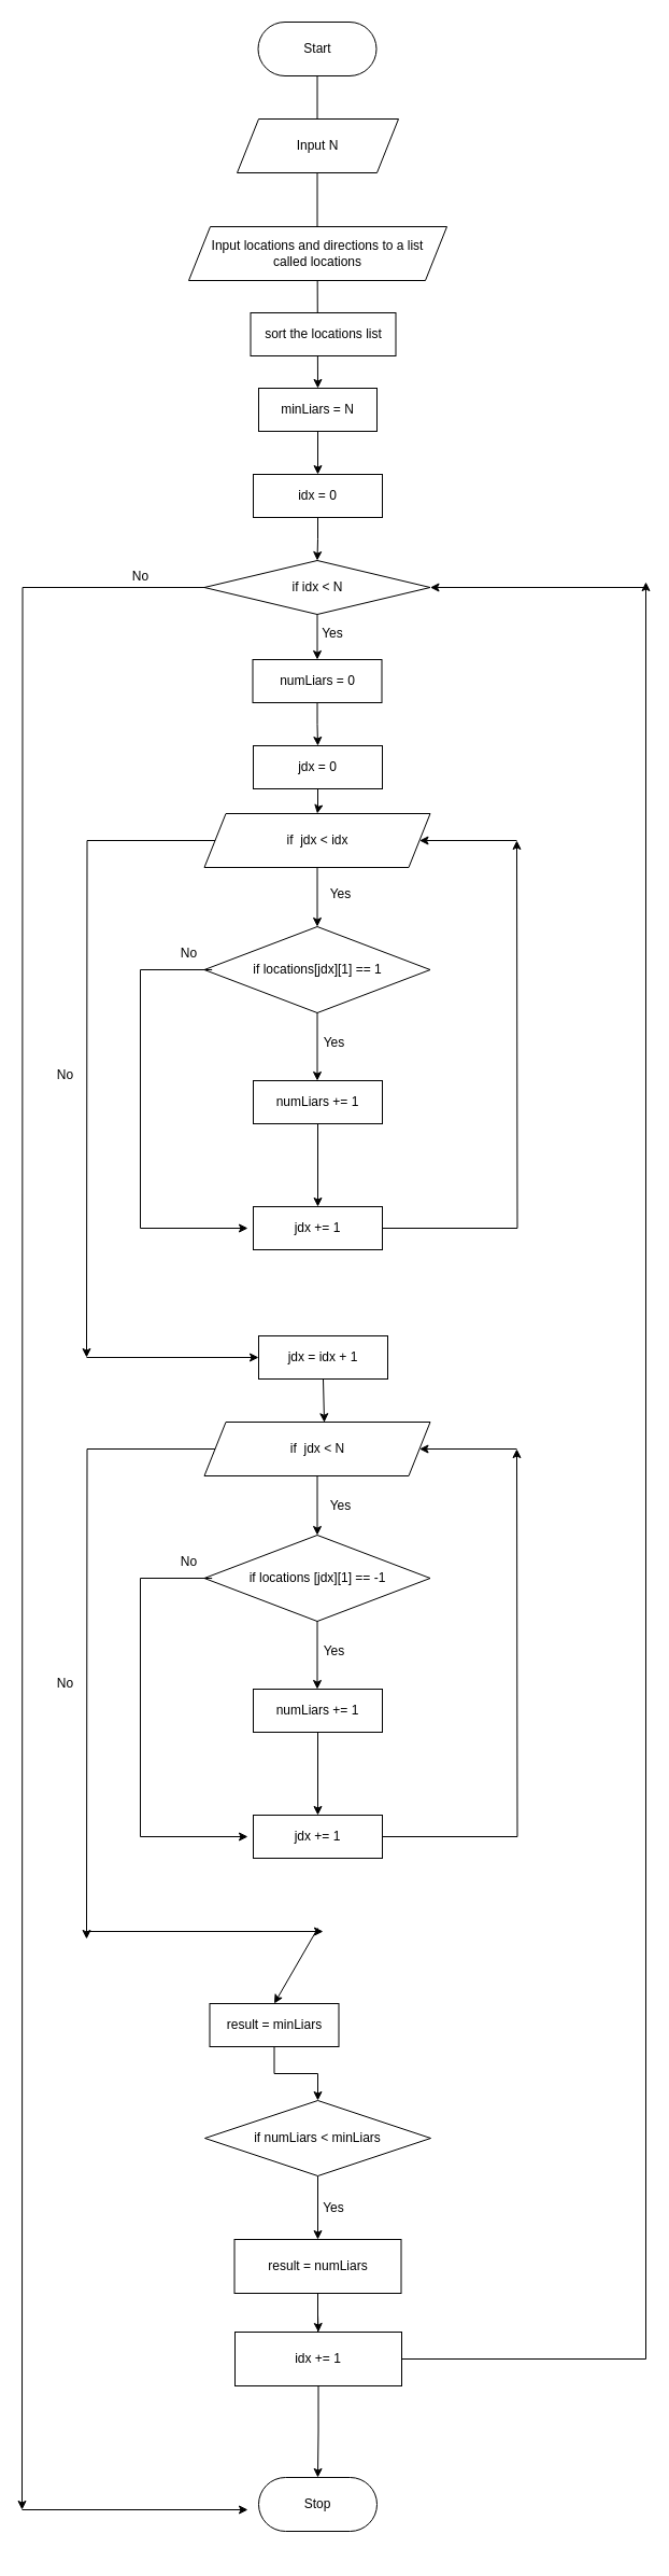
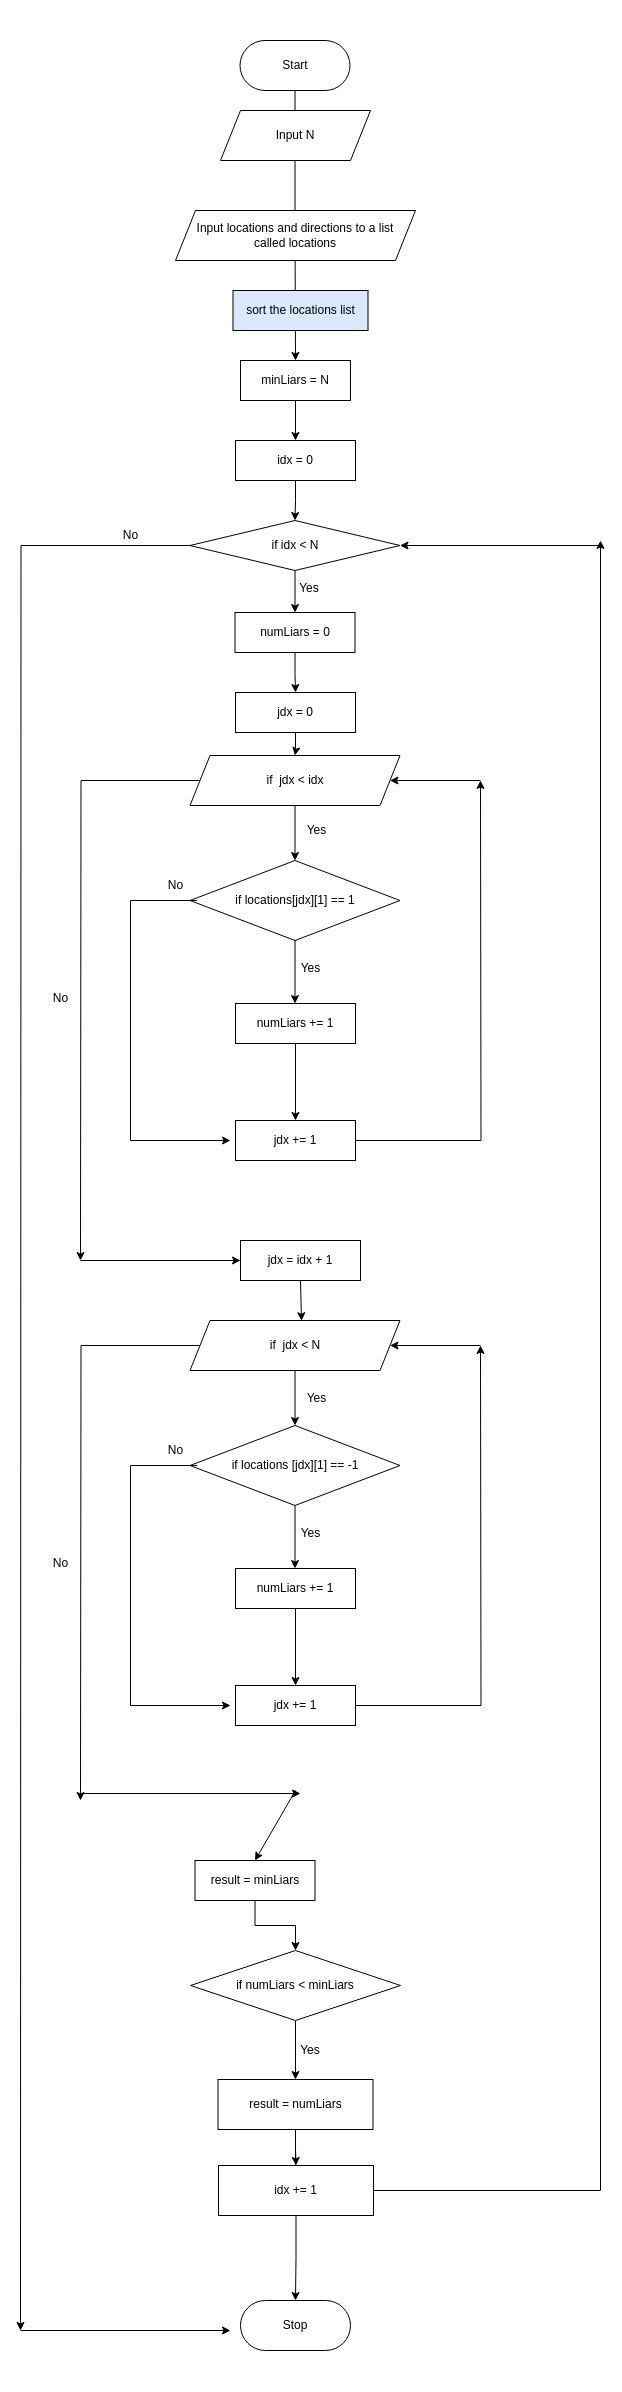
  <mxCell id="0" />
  <mxCell id="1" parent="0" />
  <mxCell id="2" value="" style="edgeStyle=orthogonalEdgeStyle;rounded=0;orthogonalLoop=1;jettySize=auto;html=1;" parent="1" source="3" target="5" edge="1"><mxGeometry relative="1" as="geometry" /></mxCell>
- <mxCell id="3" value="Start" style="rounded=1;whiteSpace=wrap;html=1;arcSize=50;" parent="1" vertex="1"><mxGeometry x="239.5" y="20" width="110" height="50" as="geometry" /></mxCell>
+ <mxCell id="3" value="Start" style="rounded=1;whiteSpace=wrap;html=1;arcSize=50;" parent="1" vertex="1"><mxGeometry x="239.5" y="40" width="110" height="50" as="geometry" /></mxCell>
  <mxCell id="4" value="" style="edgeStyle=orthogonalEdgeStyle;rounded=0;orthogonalLoop=1;jettySize=auto;html=1;" parent="1" source="5" target="7" edge="1"><mxGeometry relative="1" as="geometry" /></mxCell>
  <mxCell id="5" value="minLiars = N" style="rounded=1;whiteSpace=wrap;html=1;arcSize=0;" parent="1" vertex="1"><mxGeometry x="240" y="360" width="110" height="40" as="geometry" /></mxCell>
  <mxCell id="6" value="" style="edgeStyle=orthogonalEdgeStyle;rounded=0;orthogonalLoop=1;jettySize=auto;html=1;entryX=0.5;entryY=0;entryDx=0;entryDy=0;" edge="1" parent="1" source="7" target="68"><mxGeometry relative="1" as="geometry" /></mxCell>
  <mxCell id="7" value="idx = 0" style="whiteSpace=wrap;html=1;rounded=1;arcSize=0;" parent="1" vertex="1"><mxGeometry x="235" y="440" width="120" height="40" as="geometry" /></mxCell>
  <mxCell id="8" value="Input locations and directions to a list&lt;br&gt;called locations" style="shape=parallelogram;perimeter=parallelogramPerimeter;whiteSpace=wrap;html=1;fixedSize=1;" parent="1" vertex="1"><mxGeometry x="175" y="210" width="240" height="50" as="geometry" /></mxCell>
- <mxCell id="9" value="sort the locations list" style="rounded=1;whiteSpace=wrap;html=1;arcSize=0;" parent="1" vertex="1"><mxGeometry x="232.5" y="290" width="135" height="40" as="geometry" /></mxCell>
+ <mxCell id="9" value="sort the locations list" style="rounded=1;whiteSpace=wrap;html=1;arcSize=0;fillColor=#dae8fc;" parent="1" vertex="1"><mxGeometry x="232.5" y="290" width="135" height="40" as="geometry" /></mxCell>
  <mxCell id="10" style="edgeStyle=orthogonalEdgeStyle;rounded=0;orthogonalLoop=1;jettySize=auto;html=1;entryX=0.5;entryY=0;entryDx=0;entryDy=0;" edge="1" parent="1" source="11" target="13"><mxGeometry relative="1" as="geometry" /></mxCell>
  <mxCell id="11" value="numLiars = 0" style="whiteSpace=wrap;html=1;rounded=1;arcSize=0;" parent="1" vertex="1"><mxGeometry x="234.5" y="612" width="120" height="40" as="geometry" /></mxCell>
  <mxCell id="12" style="edgeStyle=orthogonalEdgeStyle;rounded=0;orthogonalLoop=1;jettySize=auto;html=1;entryX=0.5;entryY=0;entryDx=0;entryDy=0;" edge="1" parent="1" source="13" target="19"><mxGeometry relative="1" as="geometry" /></mxCell>
  <mxCell id="13" value="jdx = 0" style="whiteSpace=wrap;html=1;rounded=1;arcSize=0;" parent="1" vertex="1"><mxGeometry x="235" y="692" width="120" height="40" as="geometry" /></mxCell>
  <mxCell id="14" value="" style="edgeStyle=orthogonalEdgeStyle;rounded=0;orthogonalLoop=1;jettySize=auto;html=1;" parent="1" target="16" edge="1"><mxGeometry relative="1" as="geometry"><mxPoint x="294.5" y="910" as="sourcePoint" /></mxGeometry></mxCell>
  <mxCell id="15" value="" style="edgeStyle=orthogonalEdgeStyle;rounded=0;orthogonalLoop=1;jettySize=auto;html=1;" parent="1" source="16" target="20" edge="1"><mxGeometry relative="1" as="geometry" /></mxCell>
  <mxCell id="16" value="numLiars += 1" style="whiteSpace=wrap;html=1;rounded=1;arcSize=0;" parent="1" vertex="1"><mxGeometry x="235" y="1003" width="120" height="40" as="geometry" /></mxCell>
  <mxCell id="17" style="edgeStyle=orthogonalEdgeStyle;rounded=0;orthogonalLoop=1;jettySize=auto;html=1;" parent="1" source="19" edge="1"><mxGeometry relative="1" as="geometry"><mxPoint x="80" y="1260" as="targetPoint" /></mxGeometry></mxCell>
  <mxCell id="18" style="edgeStyle=orthogonalEdgeStyle;rounded=0;orthogonalLoop=1;jettySize=auto;html=1;entryX=0.5;entryY=0;entryDx=0;entryDy=0;" edge="1" parent="1" source="19" target="21"><mxGeometry relative="1" as="geometry" /></mxCell>
  <mxCell id="19" value="if&amp;nbsp; jdx &amp;lt; idx" style="shape=parallelogram;perimeter=parallelogramPerimeter;whiteSpace=wrap;html=1;fixedSize=1;" parent="1" vertex="1"><mxGeometry x="189.5" y="755" width="210" height="50" as="geometry" /></mxCell>
  <mxCell id="20" value="jdx += 1" style="whiteSpace=wrap;html=1;rounded=1;arcSize=0;" parent="1" vertex="1"><mxGeometry x="235" y="1120" width="120" height="40" as="geometry" /></mxCell>
  <mxCell id="21" value="if locations[jdx][1] == 1" style="rhombus;whiteSpace=wrap;html=1;" parent="1" vertex="1"><mxGeometry x="189.5" y="860" width="210" height="80" as="geometry" /></mxCell>
  <mxCell id="22" value="Yes" style="text;html=1;align=center;verticalAlign=middle;resizable=0;points=[];autosize=1;strokeColor=none;fillColor=none;" parent="1" vertex="1"><mxGeometry x="290" y="953" width="40" height="30" as="geometry" /></mxCell>
  <mxCell id="23" value="Yes" style="text;html=1;align=center;verticalAlign=middle;resizable=0;points=[];autosize=1;strokeColor=none;fillColor=none;" parent="1" vertex="1"><mxGeometry x="296" y="815" width="40" height="30" as="geometry" /></mxCell>
  <mxCell id="24" value="" style="group" parent="1" vertex="1" connectable="0"><mxGeometry x="130" y="870" width="100" height="270" as="geometry" /></mxCell>
  <mxCell id="25" value="No" style="text;html=1;align=center;verticalAlign=middle;resizable=0;points=[];autosize=1;strokeColor=none;fillColor=none;" parent="24" vertex="1"><mxGeometry x="25" width="40" height="30" as="geometry" /></mxCell>
  <mxCell id="26" value="" style="endArrow=none;html=1;rounded=0;" parent="24" edge="1"><mxGeometry width="50" height="50" relative="1" as="geometry"><mxPoint y="30" as="sourcePoint" /><mxPoint x="66.667" y="30" as="targetPoint" /></mxGeometry></mxCell>
  <mxCell id="27" value="" style="endArrow=none;html=1;rounded=0;" parent="24" edge="1"><mxGeometry width="50" height="50" relative="1" as="geometry"><mxPoint y="270" as="sourcePoint" /><mxPoint y="30" as="targetPoint" /></mxGeometry></mxCell>
  <mxCell id="28" value="" style="endArrow=classic;html=1;rounded=0;" parent="24" edge="1"><mxGeometry width="50" height="50" relative="1" as="geometry"><mxPoint y="270" as="sourcePoint" /><mxPoint x="100" y="270" as="targetPoint" /></mxGeometry></mxCell>
  <mxCell id="29" value="" style="group" parent="1" vertex="1" connectable="0"><mxGeometry x="480" y="780" as="geometry" /></mxCell>
  <mxCell id="30" style="edgeStyle=orthogonalEdgeStyle;rounded=0;orthogonalLoop=1;jettySize=auto;html=1;" parent="29" source="20" edge="1"><mxGeometry relative="1" as="geometry"><mxPoint as="targetPoint" /></mxGeometry></mxCell>
  <mxCell id="31" value="" style="endArrow=classic;html=1;rounded=0;entryX=1;entryY=0.5;entryDx=0;entryDy=0;" parent="29" target="19" edge="1"><mxGeometry width="50" height="50" relative="1" as="geometry"><mxPoint as="sourcePoint" /><mxPoint x="50" y="-50" as="targetPoint" /></mxGeometry></mxCell>
  <mxCell id="32" value="No" style="text;html=1;align=center;verticalAlign=middle;resizable=0;points=[];autosize=1;strokeColor=none;fillColor=none;" parent="1" vertex="1"><mxGeometry x="40" y="983" width="40" height="30" as="geometry" /></mxCell>
  <mxCell id="33" value="" style="edgeStyle=orthogonalEdgeStyle;rounded=0;orthogonalLoop=1;jettySize=auto;html=1;" parent="1" target="35" edge="1"><mxGeometry relative="1" as="geometry"><mxPoint x="294.5" y="1475" as="sourcePoint" /></mxGeometry></mxCell>
  <mxCell id="34" value="" style="edgeStyle=orthogonalEdgeStyle;rounded=0;orthogonalLoop=1;jettySize=auto;html=1;" parent="1" source="35" target="39" edge="1"><mxGeometry relative="1" as="geometry" /></mxCell>
  <mxCell id="35" value="numLiars += 1" style="whiteSpace=wrap;html=1;rounded=1;arcSize=0;" parent="1" vertex="1"><mxGeometry x="235" y="1568" width="120" height="40" as="geometry" /></mxCell>
  <mxCell id="36" style="edgeStyle=orthogonalEdgeStyle;rounded=0;orthogonalLoop=1;jettySize=auto;html=1;" parent="1" source="38" edge="1"><mxGeometry relative="1" as="geometry"><mxPoint x="80" y="1800" as="targetPoint" /></mxGeometry></mxCell>
  <mxCell id="37" style="edgeStyle=orthogonalEdgeStyle;rounded=0;orthogonalLoop=1;jettySize=auto;html=1;exitX=0.5;exitY=1;exitDx=0;exitDy=0;entryX=0.5;entryY=0;entryDx=0;entryDy=0;" parent="1" source="38" target="40" edge="1"><mxGeometry relative="1" as="geometry" /></mxCell>
  <mxCell id="38" value="if&amp;nbsp; jdx &amp;lt; N" style="shape=parallelogram;perimeter=parallelogramPerimeter;whiteSpace=wrap;html=1;fixedSize=1;" parent="1" vertex="1"><mxGeometry x="189.5" y="1320" width="210" height="50" as="geometry" /></mxCell>
  <mxCell id="39" value="jdx += 1" style="whiteSpace=wrap;html=1;rounded=1;arcSize=0;" parent="1" vertex="1"><mxGeometry x="235" y="1685" width="120" height="40" as="geometry" /></mxCell>
  <mxCell id="40" value="if locations [jdx][1] == -1" style="rhombus;whiteSpace=wrap;html=1;" parent="1" vertex="1"><mxGeometry x="189.5" y="1425" width="210" height="80" as="geometry" /></mxCell>
  <mxCell id="41" value="Yes" style="text;html=1;align=center;verticalAlign=middle;resizable=0;points=[];autosize=1;strokeColor=none;fillColor=none;" parent="1" vertex="1"><mxGeometry x="290" y="1518" width="40" height="30" as="geometry" /></mxCell>
  <mxCell id="42" value="Yes" style="text;html=1;align=center;verticalAlign=middle;resizable=0;points=[];autosize=1;strokeColor=none;fillColor=none;" parent="1" vertex="1"><mxGeometry x="296" y="1383" width="40" height="30" as="geometry" /></mxCell>
  <mxCell id="43" value="" style="group" parent="1" vertex="1" connectable="0"><mxGeometry x="130" y="1435" width="100" height="270" as="geometry" /></mxCell>
  <mxCell id="44" value="No" style="text;html=1;align=center;verticalAlign=middle;resizable=0;points=[];autosize=1;strokeColor=none;fillColor=none;" parent="43" vertex="1"><mxGeometry x="25" width="40" height="30" as="geometry" /></mxCell>
  <mxCell id="45" value="" style="endArrow=none;html=1;rounded=0;" parent="43" edge="1"><mxGeometry width="50" height="50" relative="1" as="geometry"><mxPoint y="30" as="sourcePoint" /><mxPoint x="66.667" y="30" as="targetPoint" /></mxGeometry></mxCell>
  <mxCell id="46" value="" style="endArrow=none;html=1;rounded=0;" parent="43" edge="1"><mxGeometry width="50" height="50" relative="1" as="geometry"><mxPoint y="270" as="sourcePoint" /><mxPoint y="30" as="targetPoint" /></mxGeometry></mxCell>
  <mxCell id="47" value="" style="endArrow=classic;html=1;rounded=0;" parent="43" edge="1"><mxGeometry width="50" height="50" relative="1" as="geometry"><mxPoint y="270" as="sourcePoint" /><mxPoint x="100" y="270" as="targetPoint" /></mxGeometry></mxCell>
  <mxCell id="48" value="" style="group" parent="1" vertex="1" connectable="0"><mxGeometry x="480" y="1345" as="geometry" /></mxCell>
  <mxCell id="49" style="edgeStyle=orthogonalEdgeStyle;rounded=0;orthogonalLoop=1;jettySize=auto;html=1;" parent="48" source="39" edge="1"><mxGeometry relative="1" as="geometry"><mxPoint as="targetPoint" /></mxGeometry></mxCell>
  <mxCell id="50" value="" style="endArrow=classic;html=1;rounded=0;entryX=1;entryY=0.5;entryDx=0;entryDy=0;" parent="48" target="38" edge="1"><mxGeometry width="50" height="50" relative="1" as="geometry"><mxPoint as="sourcePoint" /><mxPoint x="50" y="-50" as="targetPoint" /></mxGeometry></mxCell>
  <mxCell id="51" value="" style="endArrow=classic;html=1;rounded=0;" parent="1" edge="1"><mxGeometry width="50" height="50" relative="1" as="geometry"><mxPoint x="80" y="1793" as="sourcePoint" /><mxPoint x="300" y="1793" as="targetPoint" /></mxGeometry></mxCell>
  <mxCell id="52" value="No" style="text;html=1;align=center;verticalAlign=middle;resizable=0;points=[];autosize=1;strokeColor=none;fillColor=none;" parent="1" vertex="1"><mxGeometry x="40" y="1548" width="40" height="30" as="geometry" /></mxCell>
  <mxCell id="53" value="" style="endArrow=classic;html=1;rounded=0;entryX=0.531;entryY=0.005;entryDx=0;entryDy=0;entryPerimeter=0;exitX=0.5;exitY=1;exitDx=0;exitDy=0;" parent="1" source="54" target="38" edge="1"><mxGeometry width="50" height="50" relative="1" as="geometry"><mxPoint x="301" y="1290" as="sourcePoint" /><mxPoint x="350" y="1210" as="targetPoint" /></mxGeometry></mxCell>
  <mxCell id="54" value="jdx = idx + 1" style="whiteSpace=wrap;html=1;rounded=1;arcSize=0;" parent="1" vertex="1"><mxGeometry x="240" y="1240" width="120" height="40" as="geometry" /></mxCell>
  <mxCell id="55" value="" style="endArrow=classic;html=1;rounded=0;entryX=0;entryY=0.5;entryDx=0;entryDy=0;" parent="1" target="54" edge="1"><mxGeometry width="50" height="50" relative="1" as="geometry"><mxPoint x="80" y="1260" as="sourcePoint" /><mxPoint x="130" y="1210" as="targetPoint" /></mxGeometry></mxCell>
  <mxCell id="56" value="Input N" style="shape=parallelogram;perimeter=parallelogramPerimeter;whiteSpace=wrap;html=1;fixedSize=1;" parent="1" vertex="1"><mxGeometry x="220" y="110" width="150" height="50" as="geometry" /></mxCell>
  <mxCell id="57" value="" style="edgeStyle=orthogonalEdgeStyle;rounded=0;orthogonalLoop=1;jettySize=auto;html=1;" parent="1" source="58" target="61" edge="1"><mxGeometry relative="1" as="geometry" /></mxCell>
  <mxCell id="58" value="result = minLiars" style="whiteSpace=wrap;html=1;rounded=1;arcSize=0;" parent="1" vertex="1"><mxGeometry x="194.5" y="1860" width="120" height="40" as="geometry" /></mxCell>
  <mxCell id="59" value="" style="endArrow=classic;html=1;rounded=0;entryX=0.5;entryY=0;entryDx=0;entryDy=0;" parent="1" target="58" edge="1"><mxGeometry width="50" height="50" relative="1" as="geometry"><mxPoint x="295" y="1790" as="sourcePoint" /><mxPoint x="346" y="1775" as="targetPoint" /></mxGeometry></mxCell>
  <mxCell id="60" value="" style="edgeStyle=orthogonalEdgeStyle;rounded=0;orthogonalLoop=1;jettySize=auto;html=1;" parent="1" source="61" target="64" edge="1"><mxGeometry relative="1" as="geometry" /></mxCell>
  <mxCell id="61" value="if numLiars &amp;lt; minLiars" style="rhombus;whiteSpace=wrap;html=1;" parent="1" vertex="1"><mxGeometry x="190" y="1950" width="210" height="70" as="geometry" /></mxCell>
  <mxCell id="62" style="edgeStyle=orthogonalEdgeStyle;rounded=0;orthogonalLoop=1;jettySize=auto;html=1;" parent="1" source="64" edge="1"><mxGeometry relative="1" as="geometry"><mxPoint x="600" y="540" as="targetPoint" /><Array as="points"><mxPoint x="295" y="2190" /><mxPoint x="600" y="2190" /></Array></mxGeometry></mxCell>
  <mxCell id="63" value="" style="edgeStyle=orthogonalEdgeStyle;rounded=0;orthogonalLoop=1;jettySize=auto;html=1;" parent="1" source="64" target="73" edge="1"><mxGeometry relative="1" as="geometry" /></mxCell>
  <mxCell id="64" value="result = numLiars" style="whiteSpace=wrap;html=1;" parent="1" vertex="1"><mxGeometry x="217.5" y="2079" width="155" height="50" as="geometry" /></mxCell>
  <mxCell id="65" value="Yes" style="text;html=1;strokeColor=none;fillColor=none;align=center;verticalAlign=middle;whiteSpace=wrap;rounded=0;" parent="1" vertex="1"><mxGeometry x="280" y="2035" width="60" height="30" as="geometry" /></mxCell>
  <mxCell id="66" value="Stop" style="rounded=1;whiteSpace=wrap;html=1;arcSize=50;" parent="1" vertex="1"><mxGeometry x="240" y="2300" width="110" height="50" as="geometry" /></mxCell>
  <mxCell id="67" style="edgeStyle=orthogonalEdgeStyle;rounded=0;orthogonalLoop=1;jettySize=auto;html=1;entryX=0.5;entryY=0;entryDx=0;entryDy=0;" parent="1" source="68" target="11" edge="1"><mxGeometry relative="1" as="geometry" /></mxCell>
  <mxCell id="68" value="if idx &amp;lt; N" style="rhombus;whiteSpace=wrap;html=1;" parent="1" vertex="1"><mxGeometry x="189.5" y="520" width="210" height="50" as="geometry" /></mxCell>
  <mxCell id="69" value="Yes" style="text;html=1;strokeColor=none;fillColor=none;align=center;verticalAlign=middle;whiteSpace=wrap;rounded=0;" parent="1" vertex="1"><mxGeometry x="279" y="573" width="60" height="30" as="geometry" /></mxCell>
  <mxCell id="70" value="No" style="text;html=1;align=center;verticalAlign=middle;resizable=0;points=[];autosize=1;strokeColor=none;fillColor=none;" parent="1" vertex="1"><mxGeometry x="110" y="520" width="40" height="30" as="geometry" /></mxCell>
  <mxCell id="71" value="" style="endArrow=classic;html=1;rounded=0;entryX=1;entryY=0.5;entryDx=0;entryDy=0;" parent="1" target="68" edge="1"><mxGeometry width="50" height="50" relative="1" as="geometry"><mxPoint x="600" y="545" as="sourcePoint" /><mxPoint x="650" y="480" as="targetPoint" /></mxGeometry></mxCell>
  <mxCell id="72" value="" style="edgeStyle=orthogonalEdgeStyle;rounded=0;orthogonalLoop=1;jettySize=auto;html=1;" parent="1" source="73" target="66" edge="1"><mxGeometry relative="1" as="geometry" /></mxCell>
  <mxCell id="73" value="idx += 1" style="whiteSpace=wrap;html=1;" parent="1" vertex="1"><mxGeometry x="218" y="2165" width="155" height="50" as="geometry" /></mxCell>
  <mxCell id="74" value="" style="group" parent="1" vertex="1" connectable="0"><mxGeometry x="20" y="2330" width="210" height="40" as="geometry" /></mxCell>
  <mxCell id="75" style="edgeStyle=orthogonalEdgeStyle;rounded=0;orthogonalLoop=1;jettySize=auto;html=1;" parent="74" source="68" edge="1"><mxGeometry relative="1" as="geometry"><mxPoint as="targetPoint" /></mxGeometry></mxCell>
  <mxCell id="76" value="" style="endArrow=classic;html=1;rounded=0;" parent="74" edge="1"><mxGeometry width="50" height="50" relative="1" as="geometry"><mxPoint as="sourcePoint" /><mxPoint x="210" as="targetPoint" /></mxGeometry></mxCell>
